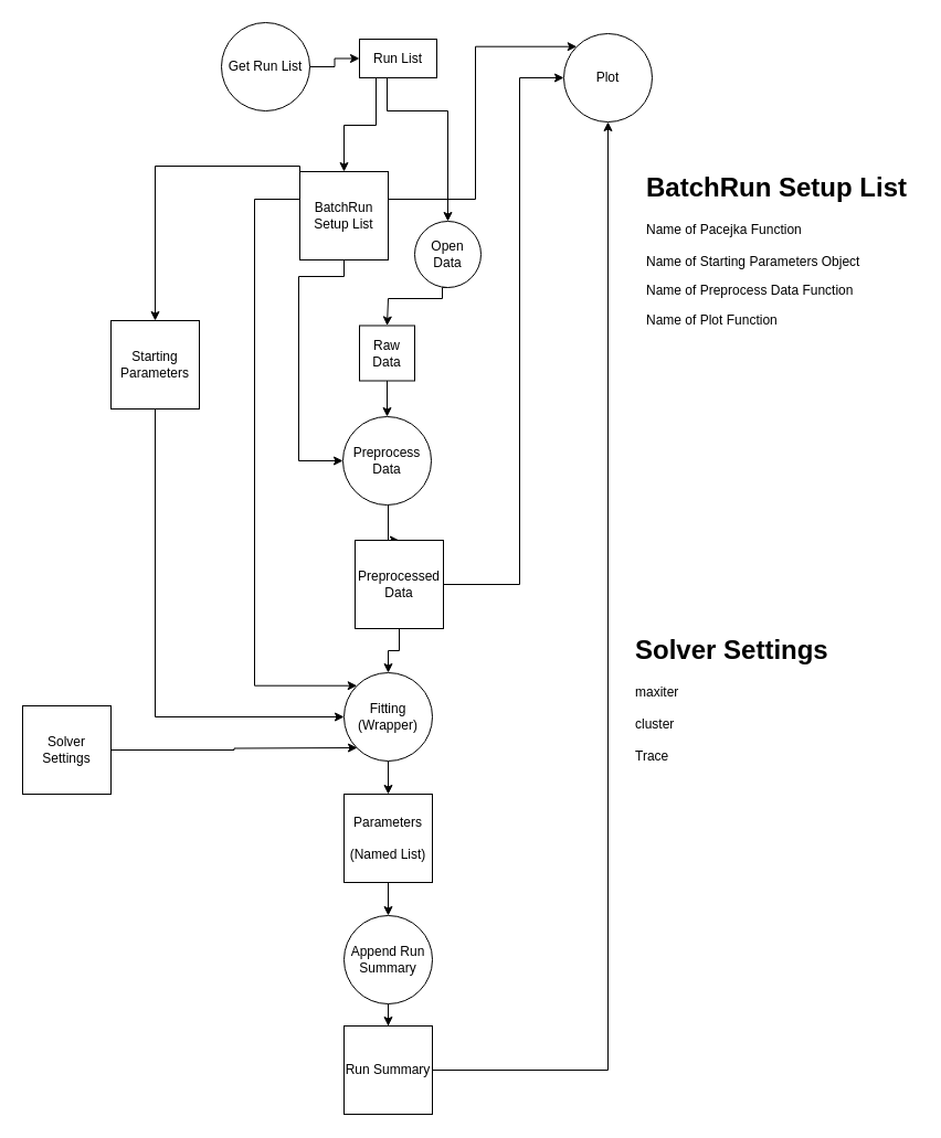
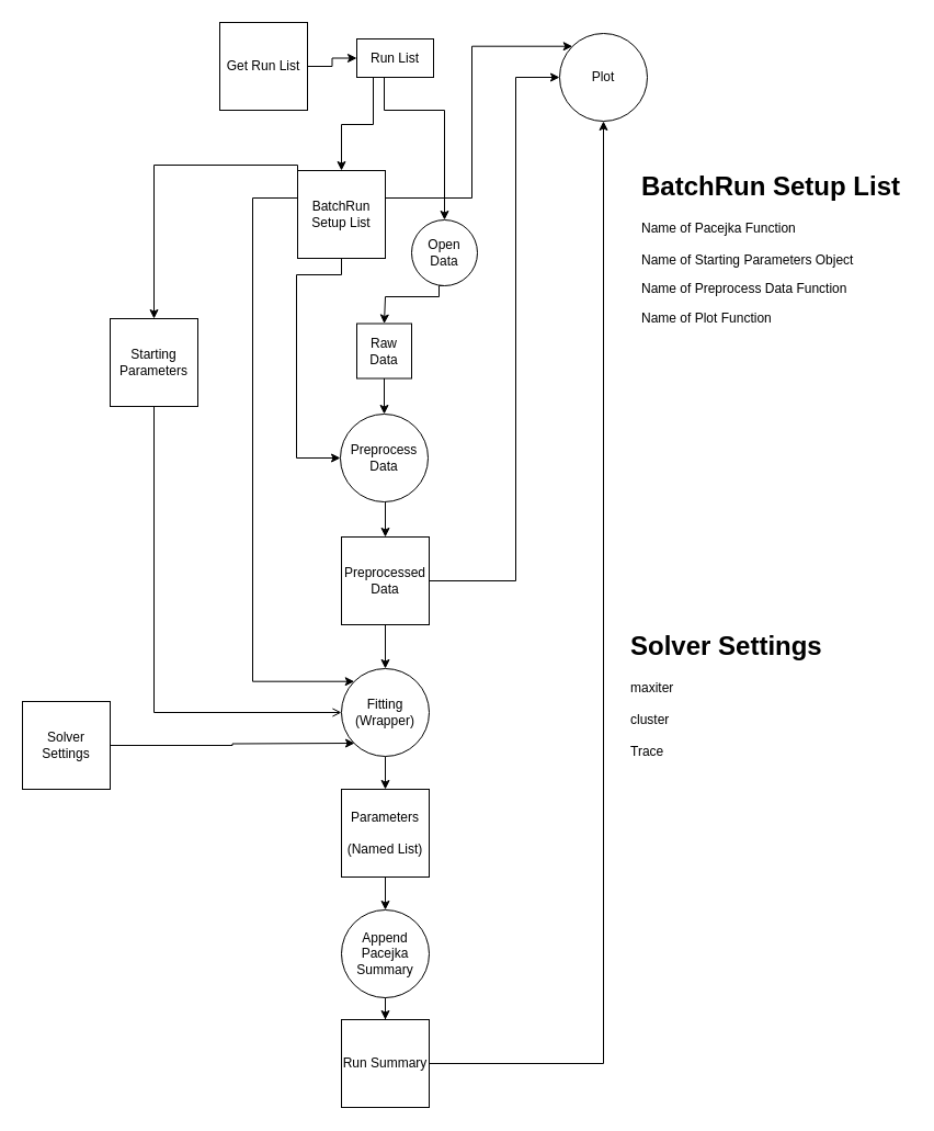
  <mxCell id="0" />
  <mxCell id="1" parent="0" />
  <mxCell id="2" style="edgeStyle=orthogonalEdgeStyle;rounded=0;orthogonalLoop=1;jettySize=auto;html=1;" edge="1" parent="1" source="3" target="5"><mxGeometry relative="1" as="geometry" /></mxCell>
  <mxCell id="3" value="Raw Data" style="whiteSpace=wrap;html=1;aspect=fixed;" vertex="1" parent="1"><mxGeometry x="325" y="294.5" width="50" height="50" as="geometry" /></mxCell>
  <mxCell id="4" value="" style="edgeStyle=orthogonalEdgeStyle;rounded=0;orthogonalLoop=1;jettySize=auto;html=1;entryX=0.5;entryY=0;entryDx=0;entryDy=0;" edge="1" parent="1" source="5" target="15"><mxGeometry relative="1" as="geometry"><Array as="points"><mxPoint x="351" y="489" /><mxPoint x="351" y="489" /></Array></mxGeometry></mxCell>
  <mxCell id="5" value="Preprocess Data" style="ellipse;whiteSpace=wrap;html=1;aspect=fixed;" vertex="1" parent="1"><mxGeometry x="310" y="377" width="80" height="80" as="geometry" /></mxCell>
  <mxCell id="6" style="edgeStyle=orthogonalEdgeStyle;rounded=0;orthogonalLoop=1;jettySize=auto;html=1;entryX=0;entryY=0.5;entryDx=0;entryDy=0;" edge="1" parent="1" source="7" target="12"><mxGeometry relative="1" as="geometry" /></mxCell>
- <mxCell id="7" value="Get Run List" style="ellipse;whiteSpace=wrap;html=1;aspect=fixed;" vertex="1" parent="1"><mxGeometry x="200" y="20" width="80" height="80" as="geometry" /></mxCell>
+ <mxCell id="7" value="Get Run List" style="whiteSpace=wrap;html=1;aspect=fixed;rounded=0;" vertex="1" parent="1"><mxGeometry x="200" y="20" width="80" height="80" as="geometry" /></mxCell>
  <mxCell id="8" style="edgeStyle=orthogonalEdgeStyle;rounded=0;orthogonalLoop=1;jettySize=auto;html=1;exitX=0.5;exitY=1;exitDx=0;exitDy=0;entryX=0;entryY=0.5;entryDx=0;entryDy=0;" edge="1" parent="1" source="33" target="5"><mxGeometry relative="1" as="geometry"><mxPoint x="310" y="320" as="targetPoint" /><Array as="points"><mxPoint x="311" y="250" /><mxPoint x="270" y="250" /><mxPoint x="270" y="417" /></Array></mxGeometry></mxCell>
  <mxCell id="9" style="edgeStyle=orthogonalEdgeStyle;rounded=0;orthogonalLoop=1;jettySize=auto;html=1;exitX=0.5;exitY=1;exitDx=0;exitDy=0;entryX=0.5;entryY=0;entryDx=0;entryDy=0;" edge="1" parent="1" source="12" target="26"><mxGeometry relative="1" as="geometry"><Array as="points"><mxPoint x="350" y="100" /><mxPoint x="405" y="100" /></Array></mxGeometry></mxCell>
  <mxCell id="10" style="edgeStyle=orthogonalEdgeStyle;rounded=0;orthogonalLoop=1;jettySize=auto;html=1;exitX=0;exitY=0.25;exitDx=0;exitDy=0;entryX=0.5;entryY=0;entryDx=0;entryDy=0;" edge="1" parent="1" source="33" target="28"><mxGeometry relative="1" as="geometry"><Array as="points"><mxPoint x="271" y="150" /><mxPoint x="140" y="150" /></Array></mxGeometry></mxCell>
  <mxCell id="11" style="edgeStyle=orthogonalEdgeStyle;rounded=0;orthogonalLoop=1;jettySize=auto;html=1;entryX=0.5;entryY=0;entryDx=0;entryDy=0;" edge="1" parent="1" source="12" target="33"><mxGeometry relative="1" as="geometry"><Array as="points"><mxPoint x="340" y="113" /><mxPoint x="311" y="113" /></Array></mxGeometry></mxCell>
  <mxCell id="12" value="Run List" style="whiteSpace=wrap;html=1;aspect=fixed;" vertex="1" parent="1"><mxGeometry x="325" y="35" width="70" height="35" as="geometry" /></mxCell>
  <mxCell id="13" style="edgeStyle=orthogonalEdgeStyle;rounded=0;orthogonalLoop=1;jettySize=auto;html=1;" edge="1" parent="1" source="15" target="17"><mxGeometry relative="1" as="geometry" /></mxCell>
  <mxCell id="14" value="" style="edgeStyle=orthogonalEdgeStyle;rounded=0;orthogonalLoop=1;jettySize=auto;html=1;entryX=0;entryY=0.5;entryDx=0;entryDy=0;exitX=1;exitY=0.5;exitDx=0;exitDy=0;" edge="1" parent="1" source="15" target="24"><mxGeometry relative="1" as="geometry"><mxPoint x="470" y="450" as="targetPoint" /><Array as="points"><mxPoint x="470" y="529" /><mxPoint x="470" y="70" /></Array></mxGeometry></mxCell>
- <mxCell id="15" value="&lt;div&gt;Preprocessed Data&lt;/div&gt;" style="whiteSpace=wrap;html=1;aspect=fixed;" vertex="1" parent="1"><mxGeometry x="321" y="489" width="80" height="80" as="geometry" /></mxCell>
+ <mxCell id="15" value="&lt;div&gt;Preprocessed Data&lt;/div&gt;" style="whiteSpace=wrap;html=1;aspect=fixed;" vertex="1" parent="1"><mxGeometry x="311" y="489" width="80" height="80" as="geometry" /></mxCell>
  <mxCell id="16" value="" style="edgeStyle=orthogonalEdgeStyle;rounded=0;orthogonalLoop=1;jettySize=auto;html=1;" edge="1" parent="1" source="17" target="21"><mxGeometry relative="1" as="geometry" /></mxCell>
  <mxCell id="17" value="Fitting (Wrapper)" style="ellipse;whiteSpace=wrap;html=1;aspect=fixed;" vertex="1" parent="1"><mxGeometry x="311" y="609" width="80" height="80" as="geometry" /></mxCell>
  <mxCell id="18" value="" style="edgeStyle=orthogonalEdgeStyle;rounded=0;orthogonalLoop=1;jettySize=auto;html=1;" edge="1" parent="1" source="19" target="23"><mxGeometry relative="1" as="geometry" /></mxCell>
- <mxCell id="19" value="Append Run Summary" style="ellipse;whiteSpace=wrap;html=1;aspect=fixed;" vertex="1" parent="1"><mxGeometry x="311" y="829" width="80" height="80" as="geometry" /></mxCell>
+ <mxCell id="19" value="Append Pacejka Summary" style="ellipse;whiteSpace=wrap;html=1;aspect=fixed;" vertex="1" parent="1"><mxGeometry x="311" y="829" width="80" height="80" as="geometry" /></mxCell>
  <mxCell id="20" value="" style="edgeStyle=orthogonalEdgeStyle;rounded=0;orthogonalLoop=1;jettySize=auto;html=1;" edge="1" parent="1" source="21" target="19"><mxGeometry relative="1" as="geometry" /></mxCell>
  <mxCell id="21" value="&lt;div&gt;Parameters&lt;/div&gt;&lt;div&gt;&lt;br&gt;&lt;/div&gt;&lt;div&gt;(Named List)&lt;br&gt;&lt;/div&gt;" style="whiteSpace=wrap;html=1;aspect=fixed;" vertex="1" parent="1"><mxGeometry x="311" y="719" width="80" height="80" as="geometry" /></mxCell>
  <mxCell id="22" value="" style="edgeStyle=orthogonalEdgeStyle;rounded=0;orthogonalLoop=1;jettySize=auto;html=1;entryX=0.5;entryY=1;entryDx=0;entryDy=0;exitX=1;exitY=0.5;exitDx=0;exitDy=0;" edge="1" parent="1" source="23" target="24"><mxGeometry relative="1" as="geometry"><mxPoint x="500" y="245" as="targetPoint" /></mxGeometry></mxCell>
  <mxCell id="23" value="&lt;div&gt;Run Summary&lt;br&gt;&lt;/div&gt;" style="whiteSpace=wrap;html=1;aspect=fixed;" vertex="1" parent="1"><mxGeometry x="311" y="929" width="80" height="80" as="geometry" /></mxCell>
  <mxCell id="24" value="Plot" style="ellipse;whiteSpace=wrap;html=1;aspect=fixed;" vertex="1" parent="1"><mxGeometry x="510" y="30" width="80" height="80" as="geometry" /></mxCell>
  <mxCell id="25" style="edgeStyle=orthogonalEdgeStyle;rounded=0;orthogonalLoop=1;jettySize=auto;html=1;exitX=0.5;exitY=1;exitDx=0;exitDy=0;entryX=0.5;entryY=0;entryDx=0;entryDy=0;" edge="1" parent="1" source="26" target="3"><mxGeometry relative="1" as="geometry"><Array as="points"><mxPoint x="400" y="260" /><mxPoint x="400" y="270" /><mxPoint x="351" y="270" /></Array></mxGeometry></mxCell>
  <mxCell id="26" value="Open Data" style="ellipse;whiteSpace=wrap;html=1;aspect=fixed;" vertex="1" parent="1"><mxGeometry x="375" y="200" width="60" height="60" as="geometry" /></mxCell>
- <mxCell id="27" style="edgeStyle=orthogonalEdgeStyle;rounded=0;orthogonalLoop=1;jettySize=auto;html=1;entryX=0;entryY=0.5;entryDx=0;entryDy=0;exitX=0.5;exitY=1;exitDx=0;exitDy=0;" edge="1" parent="1" source="28" target="17"><mxGeometry relative="1" as="geometry"><Array as="points"><mxPoint x="140" y="649" /></Array></mxGeometry></mxCell>
+ <mxCell id="27" style="edgeStyle=orthogonalEdgeStyle;rounded=0;orthogonalLoop=1;jettySize=auto;html=1;entryX=0;entryY=0.5;entryDx=0;entryDy=0;exitX=0.5;exitY=1;exitDx=0;exitDy=0;endArrow=open;" edge="1" parent="1" source="28" target="17"><mxGeometry relative="1" as="geometry"><Array as="points"><mxPoint x="140" y="649" /></Array></mxGeometry></mxCell>
  <mxCell id="28" value="Starting Parameters" style="whiteSpace=wrap;html=1;aspect=fixed;" vertex="1" parent="1"><mxGeometry x="100" y="290" width="80" height="80" as="geometry" /></mxCell>
  <mxCell id="29" style="edgeStyle=orthogonalEdgeStyle;rounded=0;orthogonalLoop=1;jettySize=auto;html=1;" edge="1" parent="1" source="30"><mxGeometry relative="1" as="geometry"><mxPoint x="323" y="677" as="targetPoint" /></mxGeometry></mxCell>
  <mxCell id="30" value="&lt;div&gt;Solver Settings&lt;br&gt;&lt;/div&gt;" style="whiteSpace=wrap;html=1;aspect=fixed;" vertex="1" parent="1"><mxGeometry x="20" y="639" width="80" height="80" as="geometry" /></mxCell>
  <mxCell id="31" style="edgeStyle=orthogonalEdgeStyle;rounded=0;orthogonalLoop=1;jettySize=auto;html=1;entryX=0;entryY=0;entryDx=0;entryDy=0;" edge="1" parent="1" source="33" target="24"><mxGeometry relative="1" as="geometry"><Array as="points"><mxPoint x="430" y="180" /><mxPoint x="430" y="42" /></Array></mxGeometry></mxCell>
  <mxCell id="32" style="edgeStyle=orthogonalEdgeStyle;rounded=0;orthogonalLoop=1;jettySize=auto;html=1;exitX=0;exitY=0.5;exitDx=0;exitDy=0;entryX=0;entryY=0;entryDx=0;entryDy=0;" edge="1" parent="1" source="33" target="17"><mxGeometry relative="1" as="geometry"><Array as="points"><mxPoint x="230" y="180" /><mxPoint x="230" y="621" /></Array></mxGeometry></mxCell>
  <mxCell id="33" value="BatchRun Setup List" style="whiteSpace=wrap;html=1;aspect=fixed;" vertex="1" parent="1"><mxGeometry x="271" y="155" width="80" height="80" as="geometry" /></mxCell>
  <mxCell id="34" value="&lt;h1&gt;BatchRun Setup List&lt;br&gt;&lt;/h1&gt;&lt;p&gt;Name of Pacejka Function&lt;br&gt;&lt;br&gt;Name of Starting Parameters Object&lt;/p&gt;&lt;p&gt;Name of Preprocess Data Function&lt;/p&gt;&lt;p&gt;Name of Plot Function&lt;br&gt;&lt;/p&gt;" style="text;html=1;strokeColor=none;fillColor=none;spacing=5;spacingTop=-20;whiteSpace=wrap;overflow=hidden;rounded=0;" vertex="1" parent="1"><mxGeometry x="580" y="150" width="250" height="190" as="geometry" /></mxCell>
  <mxCell id="35" value="&lt;h1&gt;Solver Settings&lt;br&gt;&lt;/h1&gt;&lt;div&gt;maxiter&lt;/div&gt;&lt;div&gt;&lt;br&gt;&lt;/div&gt;&lt;div&gt;cluster&lt;/div&gt;&lt;div&gt;&lt;br&gt;&lt;/div&gt;&lt;div&gt;Trace&lt;br&gt;&lt;/div&gt;" style="text;html=1;strokeColor=none;fillColor=none;spacing=5;spacingTop=-20;whiteSpace=wrap;overflow=hidden;rounded=0;" vertex="1" parent="1"><mxGeometry x="570" y="569" width="250" height="190" as="geometry" /></mxCell>
